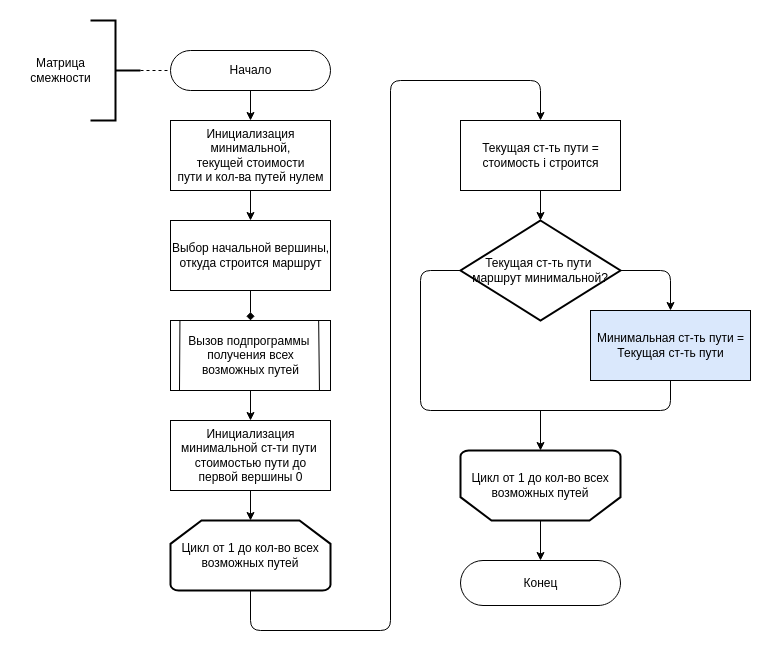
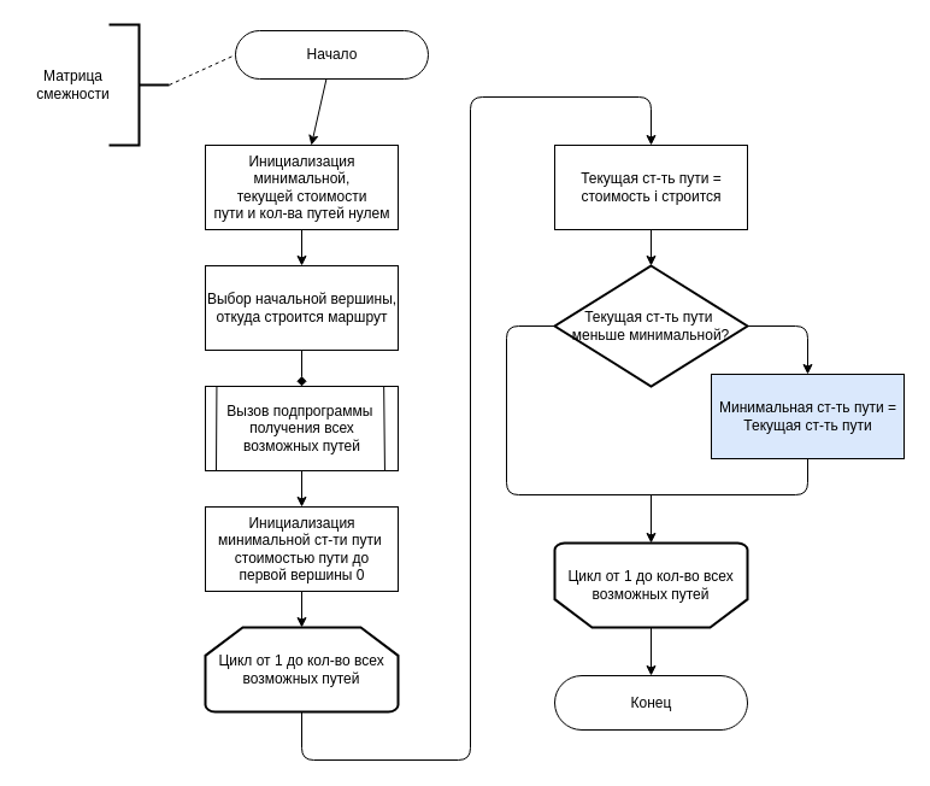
  <mxCell id="0" />
  <mxCell id="1" parent="0" />
  <mxCell id="2" value="" style="edgeStyle=none;html=1;" edge="1" parent="1" source="3" target="6"><mxGeometry relative="1" as="geometry" /></mxCell>
- <mxCell id="3" value="Начало" style="html=1;dashed=0;whitespace=wrap;shape=mxgraph.dfd.start" vertex="1" parent="1"><mxGeometry x="170" y="50" width="160" height="40" as="geometry" /></mxCell>
+ <mxCell id="3" value="Начало" style="html=1;dashed=0;whitespace=wrap;shape=mxgraph.dfd.start" vertex="1" parent="1"><mxGeometry x="195" y="25" width="160" height="40" as="geometry" /></mxCell>
  <mxCell id="4" value="Конец" style="html=1;dashed=0;whitespace=wrap;shape=mxgraph.dfd.start" vertex="1" parent="1"><mxGeometry x="460" y="560" width="160" height="45" as="geometry" /></mxCell>
  <mxCell id="5" value="" style="edgeStyle=none;html=1;" edge="1" parent="1" source="6" target="10"><mxGeometry relative="1" as="geometry" /></mxCell>
  <mxCell id="6" value="Инициализация &lt;br&gt;минимальной, &lt;br&gt;текущей стоимости &lt;br&gt;пути и кол-ва путей нулем" style="html=1;dashed=0;whitespace=wrap;" vertex="1" parent="1"><mxGeometry x="170" y="120" width="160" height="70" as="geometry" /></mxCell>
  <mxCell id="7" value="" style="edgeStyle=none;html=1;" edge="1" parent="1" source="8" target="15"><mxGeometry relative="1" as="geometry" /></mxCell>
  <mxCell id="8" value="Вызов подпрограммы&amp;nbsp;&lt;br&gt;получения всех &lt;br&gt;возможных путей" style="html=1;dashed=0;whitespace=wrap;" vertex="1" parent="1"><mxGeometry x="170" y="320" width="160" height="70" as="geometry" /></mxCell>
  <mxCell id="9" value="" style="edgeStyle=none;html=1;endArrow=diamond;" edge="1" parent="1" source="10" target="8"><mxGeometry relative="1" as="geometry" /></mxCell>
  <mxCell id="10" value="Выбор начальной вершины,&lt;br&gt;откуда строится маршрут" style="html=1;dashed=0;whitespace=wrap;" vertex="1" parent="1"><mxGeometry x="170" y="220" width="160" height="70" as="geometry" /></mxCell>
  <mxCell id="11" value="" style="endArrow=none;html=1;exitX=0.059;exitY=-0.001;exitDx=0;exitDy=0;exitPerimeter=0;" edge="1" parent="1" source="8"><mxGeometry width="50" height="50" relative="1" as="geometry"><mxPoint x="370" y="320" as="sourcePoint" /><mxPoint x="179" y="390" as="targetPoint" /></mxGeometry></mxCell>
  <mxCell id="12" value="" style="endArrow=none;html=1;entryX=0.931;entryY=0.999;entryDx=0;entryDy=0;entryPerimeter=0;exitX=0.926;exitY=0.005;exitDx=0;exitDy=0;exitPerimeter=0;" edge="1" parent="1" source="8" target="8"><mxGeometry width="50" height="50" relative="1" as="geometry"><mxPoint x="319" y="330" as="sourcePoint" /><mxPoint x="199" y="442" as="targetPoint" /></mxGeometry></mxCell>
  <mxCell id="13" value="Минимальная ст-ть пути = &lt;br&gt;Текущая ст-ть пути" style="html=1;dashed=0;whitespace=wrap;fillColor=#dae8fc;" vertex="1" parent="1"><mxGeometry x="590" y="310" width="160" height="70" as="geometry" /></mxCell>
  <mxCell id="14" value="" style="edgeStyle=none;html=1;" edge="1" parent="1" source="15" target="16"><mxGeometry relative="1" as="geometry" /></mxCell>
  <mxCell id="15" value="Инициализация &lt;br&gt;минимальной ст-ти пути&amp;nbsp;&lt;br&gt;стоимостью пути до &lt;br&gt;первой вершины 0" style="html=1;dashed=0;whitespace=wrap;" vertex="1" parent="1"><mxGeometry x="170" y="420" width="160" height="70" as="geometry" /></mxCell>
  <mxCell id="16" value="Цикл от 1 до кол-во всех возможных путей" style="strokeWidth=2;html=1;shape=mxgraph.flowchart.loop_limit;whiteSpace=wrap;" vertex="1" parent="1"><mxGeometry x="170" y="520" width="160" height="70" as="geometry" /></mxCell>
  <mxCell id="17" value="" style="edgeStyle=none;html=1;" edge="1" parent="1" source="18" target="4"><mxGeometry relative="1" as="geometry" /></mxCell>
  <mxCell id="18" value="Цикл от 1 до кол-во всех возможных путей" style="strokeWidth=2;html=1;shape=mxgraph.flowchart.loop_limit;whiteSpace=wrap;direction=west;" vertex="1" parent="1"><mxGeometry x="460" y="450" width="160" height="70" as="geometry" /></mxCell>
- <mxCell id="19" value="Текущая ст-ть пути&amp;nbsp;&lt;br&gt;маршрут минимальной?" style="strokeWidth=2;html=1;shape=mxgraph.flowchart.decision;whiteSpace=wrap;fillColor=none;" vertex="1" parent="1"><mxGeometry x="460" y="220" width="160" height="100" as="geometry" /></mxCell>
+ <mxCell id="19" value="Текущая ст-ть пути&amp;nbsp;&lt;br&gt;меньше минимальной?" style="strokeWidth=2;html=1;shape=mxgraph.flowchart.decision;whiteSpace=wrap;fillColor=none;" vertex="1" parent="1"><mxGeometry x="460" y="220" width="160" height="100" as="geometry" /></mxCell>
  <mxCell id="20" value="" style="edgeStyle=none;html=1;" edge="1" parent="1" source="21" target="19"><mxGeometry relative="1" as="geometry" /></mxCell>
  <mxCell id="21" value="Текущая ст-ть пути =&lt;br&gt;стоимость i строится" style="html=1;dashed=0;whitespace=wrap;" vertex="1" parent="1"><mxGeometry x="460" y="120" width="160" height="70" as="geometry" /></mxCell>
  <mxCell id="22" value="" style="endArrow=classic;html=1;exitX=0.5;exitY=1;exitDx=0;exitDy=0;exitPerimeter=0;entryX=0.5;entryY=0;entryDx=0;entryDy=0;" edge="1" parent="1" source="16" target="21"><mxGeometry width="50" height="50" relative="1" as="geometry"><mxPoint x="530" y="370" as="sourcePoint" /><mxPoint x="530" y="120" as="targetPoint" /><Array as="points"><mxPoint x="250" y="630" /><mxPoint x="390" y="630" /><mxPoint x="390" y="80" /><mxPoint x="540" y="80" /></Array></mxGeometry></mxCell>
  <mxCell id="23" value="" style="endArrow=classic;html=1;exitX=1;exitY=0.5;exitDx=0;exitDy=0;exitPerimeter=0;entryX=0.5;entryY=0;entryDx=0;entryDy=0;" edge="1" parent="1" source="19" target="13"><mxGeometry width="50" height="50" relative="1" as="geometry"><mxPoint x="530" y="370" as="sourcePoint" /><mxPoint x="580" y="320" as="targetPoint" /><Array as="points"><mxPoint x="670" y="270" /></Array></mxGeometry></mxCell>
  <mxCell id="24" value="" style="endArrow=none;html=1;exitX=0;exitY=0.5;exitDx=0;exitDy=0;exitPerimeter=0;entryX=0.5;entryY=1;entryDx=0;entryDy=0;" edge="1" parent="1" source="19" target="13"><mxGeometry width="50" height="50" relative="1" as="geometry"><mxPoint x="530" y="370" as="sourcePoint" /><mxPoint x="670" y="410" as="targetPoint" /><Array as="points"><mxPoint x="420" y="270" /><mxPoint x="420" y="410" /><mxPoint x="670" y="410" /></Array></mxGeometry></mxCell>
  <mxCell id="25" value="" style="endArrow=classic;html=1;entryX=0.5;entryY=1;entryDx=0;entryDy=0;entryPerimeter=0;" edge="1" parent="1" target="18"><mxGeometry width="50" height="50" relative="1" as="geometry"><mxPoint x="540" y="410" as="sourcePoint" /><mxPoint x="580" y="320" as="targetPoint" /></mxGeometry></mxCell>
  <mxCell id="26" value="" style="strokeWidth=2;html=1;shape=mxgraph.flowchart.annotation_2;align=left;labelPosition=right;pointerEvents=1;fillColor=#2a2a2a;rotation=-180;" vertex="1" parent="1"><mxGeometry x="90" y="20" width="50" height="100" as="geometry" /></mxCell>
  <mxCell id="27" value="" style="endArrow=none;dashed=1;html=1;exitX=0;exitY=0.5;exitDx=0;exitDy=0;exitPerimeter=0;entryX=0;entryY=0.5;entryDx=0;entryDy=0;entryPerimeter=0;" edge="1" parent="1" source="26" target="3"><mxGeometry width="50" height="50" relative="1" as="geometry"><mxPoint x="530" y="290" as="sourcePoint" /><mxPoint x="580" y="240" as="targetPoint" /></mxGeometry></mxCell>
  <mxCell id="28" value="Матрица &lt;br&gt;смежности" style="text;html=1;align=center;verticalAlign=middle;resizable=0;points=[];autosize=1;strokeColor=none;" vertex="1" parent="1"><mxGeometry x="20" y="55" width="80" height="30" as="geometry" /></mxCell>
